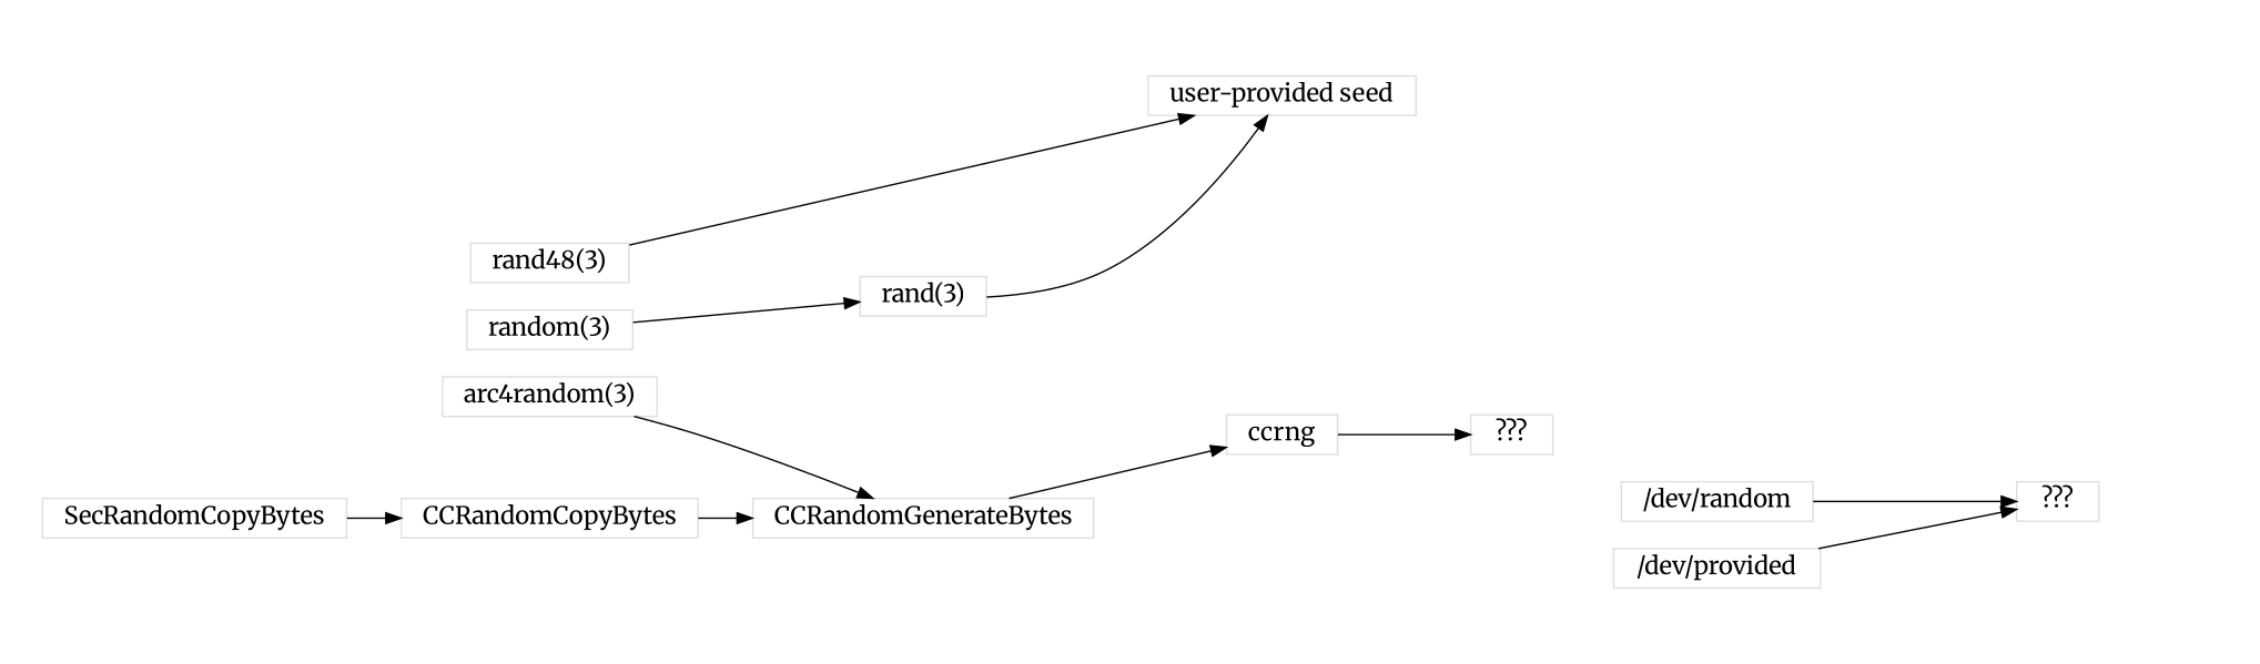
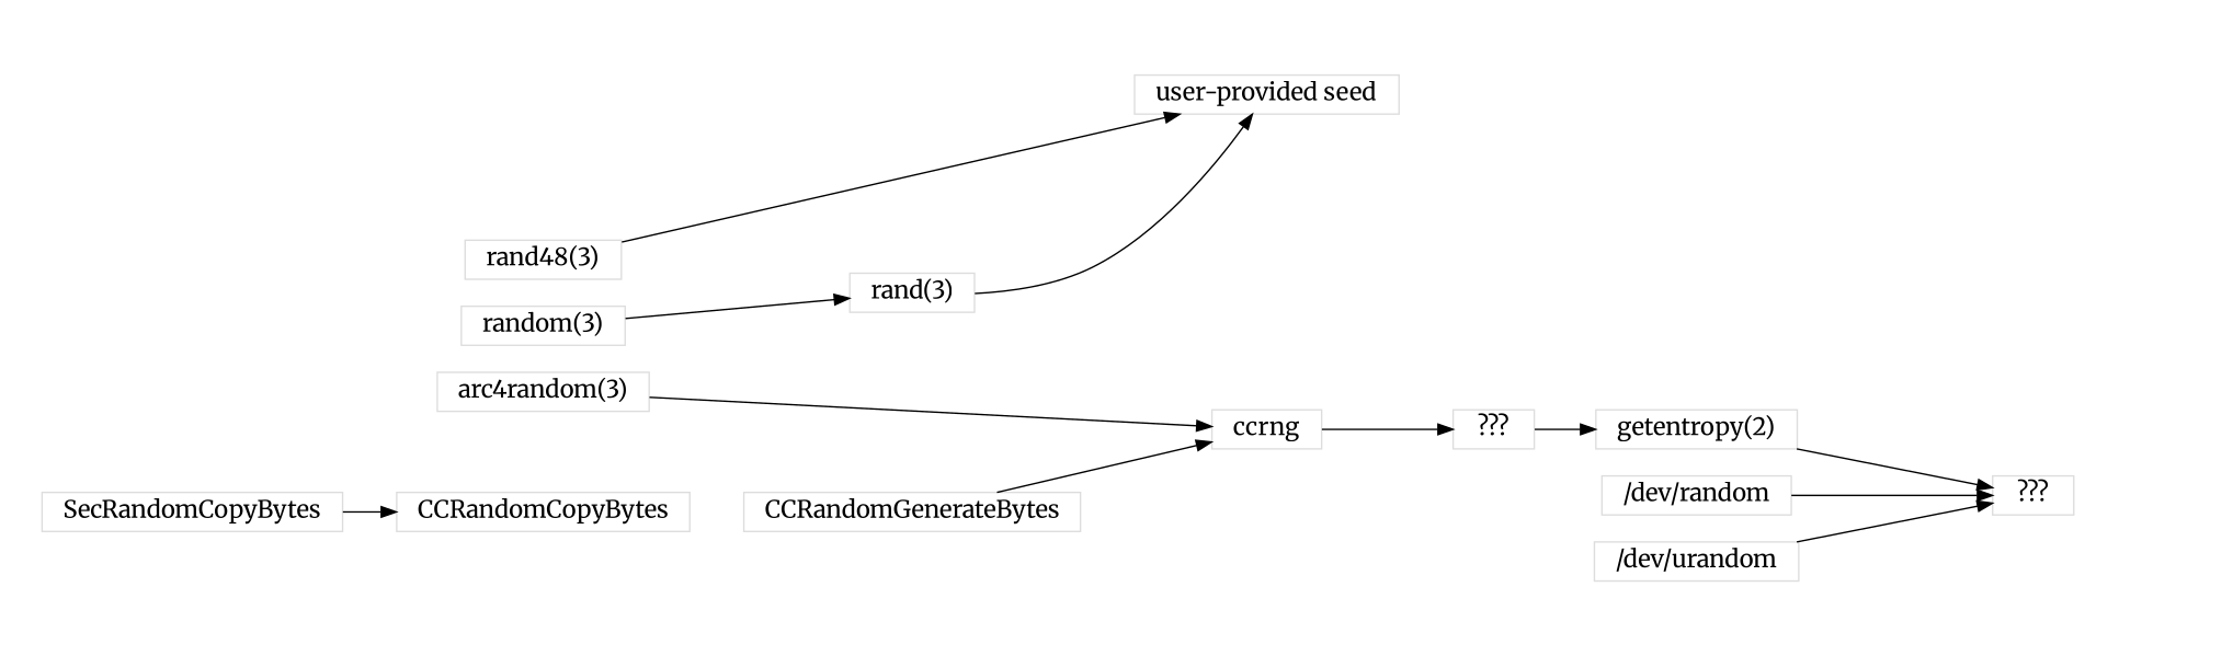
  digraph {
    fontname=Merriweather
    rankdir=LR
    node [color="#00000022" fillcolor="#FFFFFF" fontname=Merriweather fontsize=16 margin="0.2,0.05" shape=box style="filled, solid"]
    edge [fontname=Merriweather fontsize=12]
    n1 [height=0 label="???"]
+   "getentropy(2)" [height=0]
    "/dev/random" [height=0]
-   "/dev/urandom" [height=0 label="/dev/provided"]
+   "/dev/urandom" [height=0]
    "rand(3)" [height=0]
    "rand48(3)" [height=0]
    "random(3)" [height=0]
    "arc4random(3)" [height=0]
    CCRandomCopyBytes [height=0]
    CCRandomGenerateBytes [height=0]
    ccrng [height=0]
    n12 [height=0 label="???"]
    SecRandomCopyBytes [height=0]
    "user-provided seed" [height=0]
    subgraph sub_1 {
      cluster=true
      color="#00000011"
      fontsize=20
      label=kernelspace
      labelloc=b
      style=filled
+     "getentropy(2)"
      "/dev/random"
      "/dev/urandom"
      subgraph sub_2 {
        cluster=true
        color="#00000011"
        fontsize=20
        label="implementation details"
        labelloc=b
        style=filled
        n1
      }
    }
    subgraph sub_3 {
      cluster=true
      color="#00000011"
      fontsize=20
      label=userspace
      style=filled
      "user-provided seed"
      subgraph sub_4 {
        cluster=true
        color="#00000011"
        fontsize=20
        label=libSystem
        style=filled
        subgraph sub_5 {
          cluster=true
          color="#00000011"
          fontsize=20
          label=libc
          style=filled
          "rand(3)"
          "rand48(3)"
          "random(3)"
          "arc4random(3)"
        }
        subgraph sub_6 {
          cluster=true
          color="#00000011"
          fontsize=20
          label=CommonCrypto
          style=filled
          CCRandomCopyBytes
          CCRandomGenerateBytes
        }
        subgraph sub_7 {
          cluster=true
          color="#00000011"
          fontsize=20
          label="corecrypto private API"
          labelloc=b
          style=filled
          ccrng
          n12
        }
      }
      subgraph sub_8 {
        cluster=true
        color="#00000011"
        fontsize=20
        label="Security.framework"
        style=filled
        SecRandomCopyBytes
      }
    }
+   "getentropy(2)" -> n1
    "/dev/random" -> n1
    "/dev/urandom" -> n1
    "rand(3)" -> "user-provided seed"
    "rand48(3)" -> "user-provided seed"
    "random(3)" -> "rand(3)"
-   "arc4random(3)" -> CCRandomGenerateBytes
-   CCRandomCopyBytes -> CCRandomGenerateBytes
+   "arc4random(3)" -> ccrng
    CCRandomGenerateBytes -> ccrng
    ccrng -> n12
+   n12 -> "getentropy(2)"
    SecRandomCopyBytes -> CCRandomCopyBytes
  }
